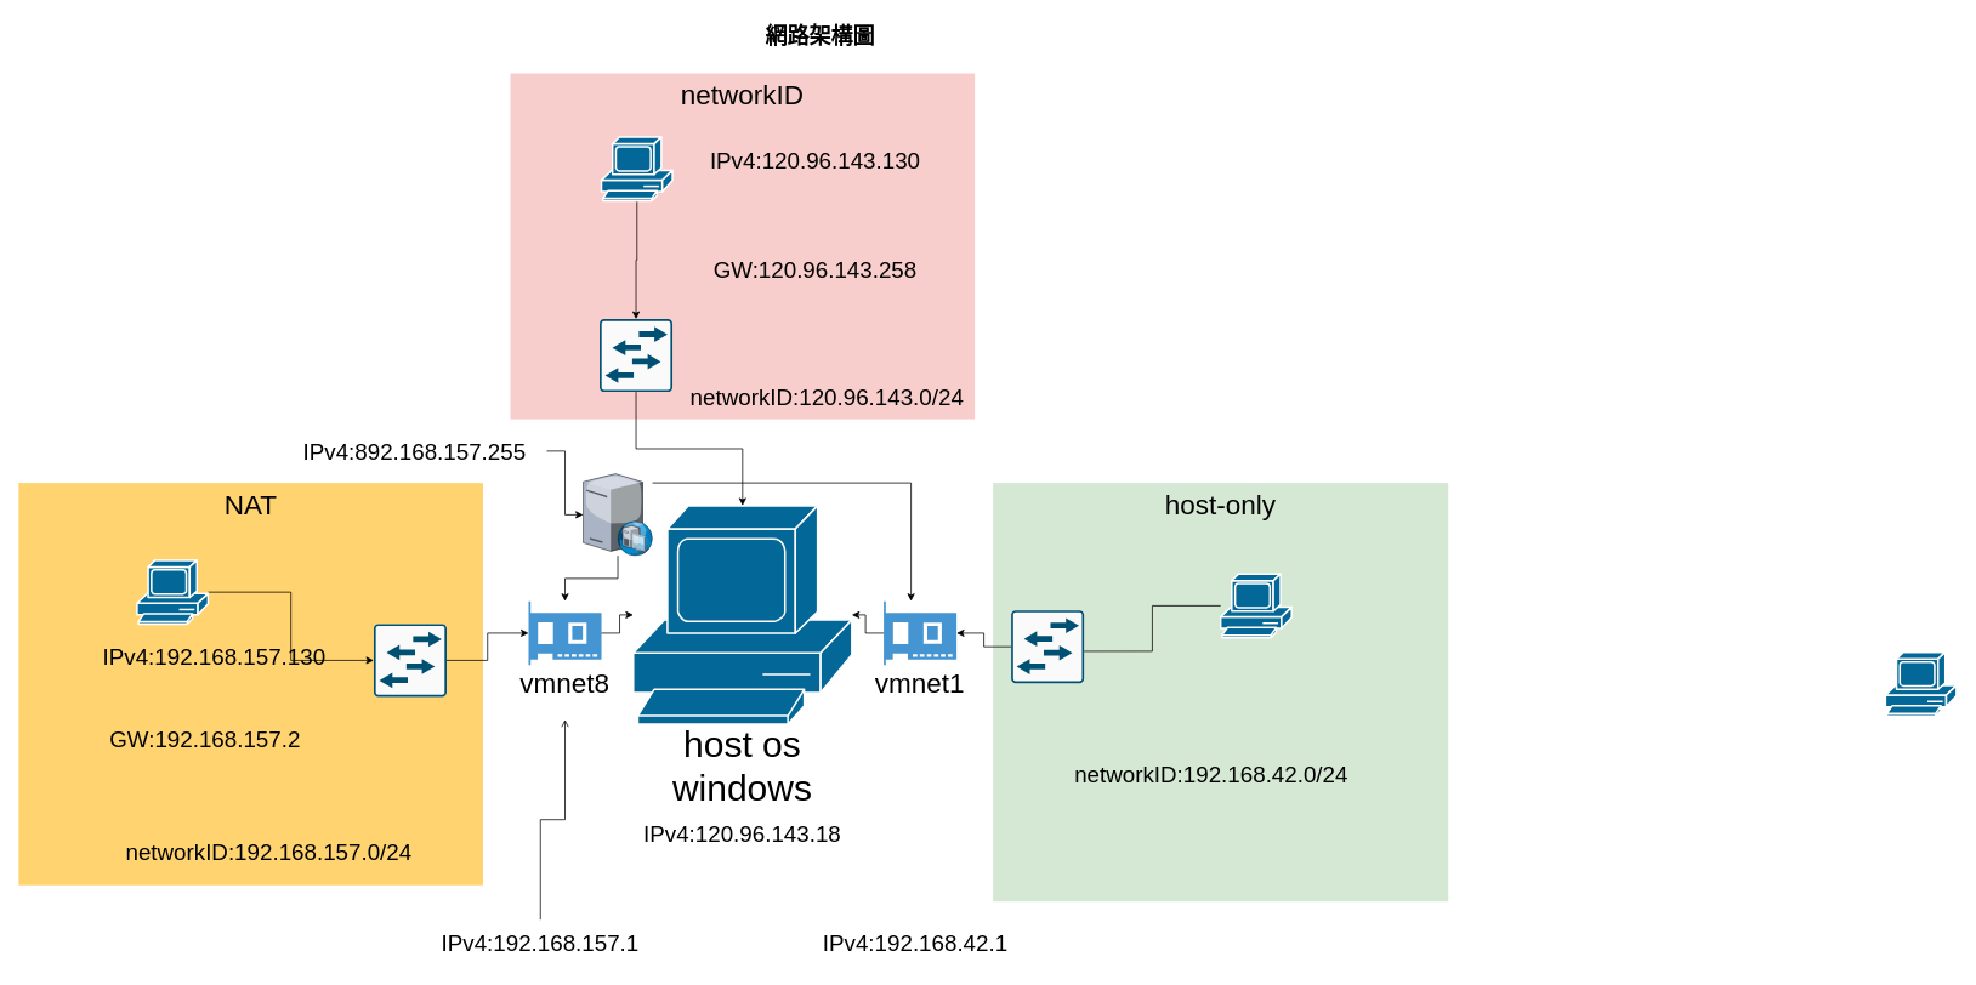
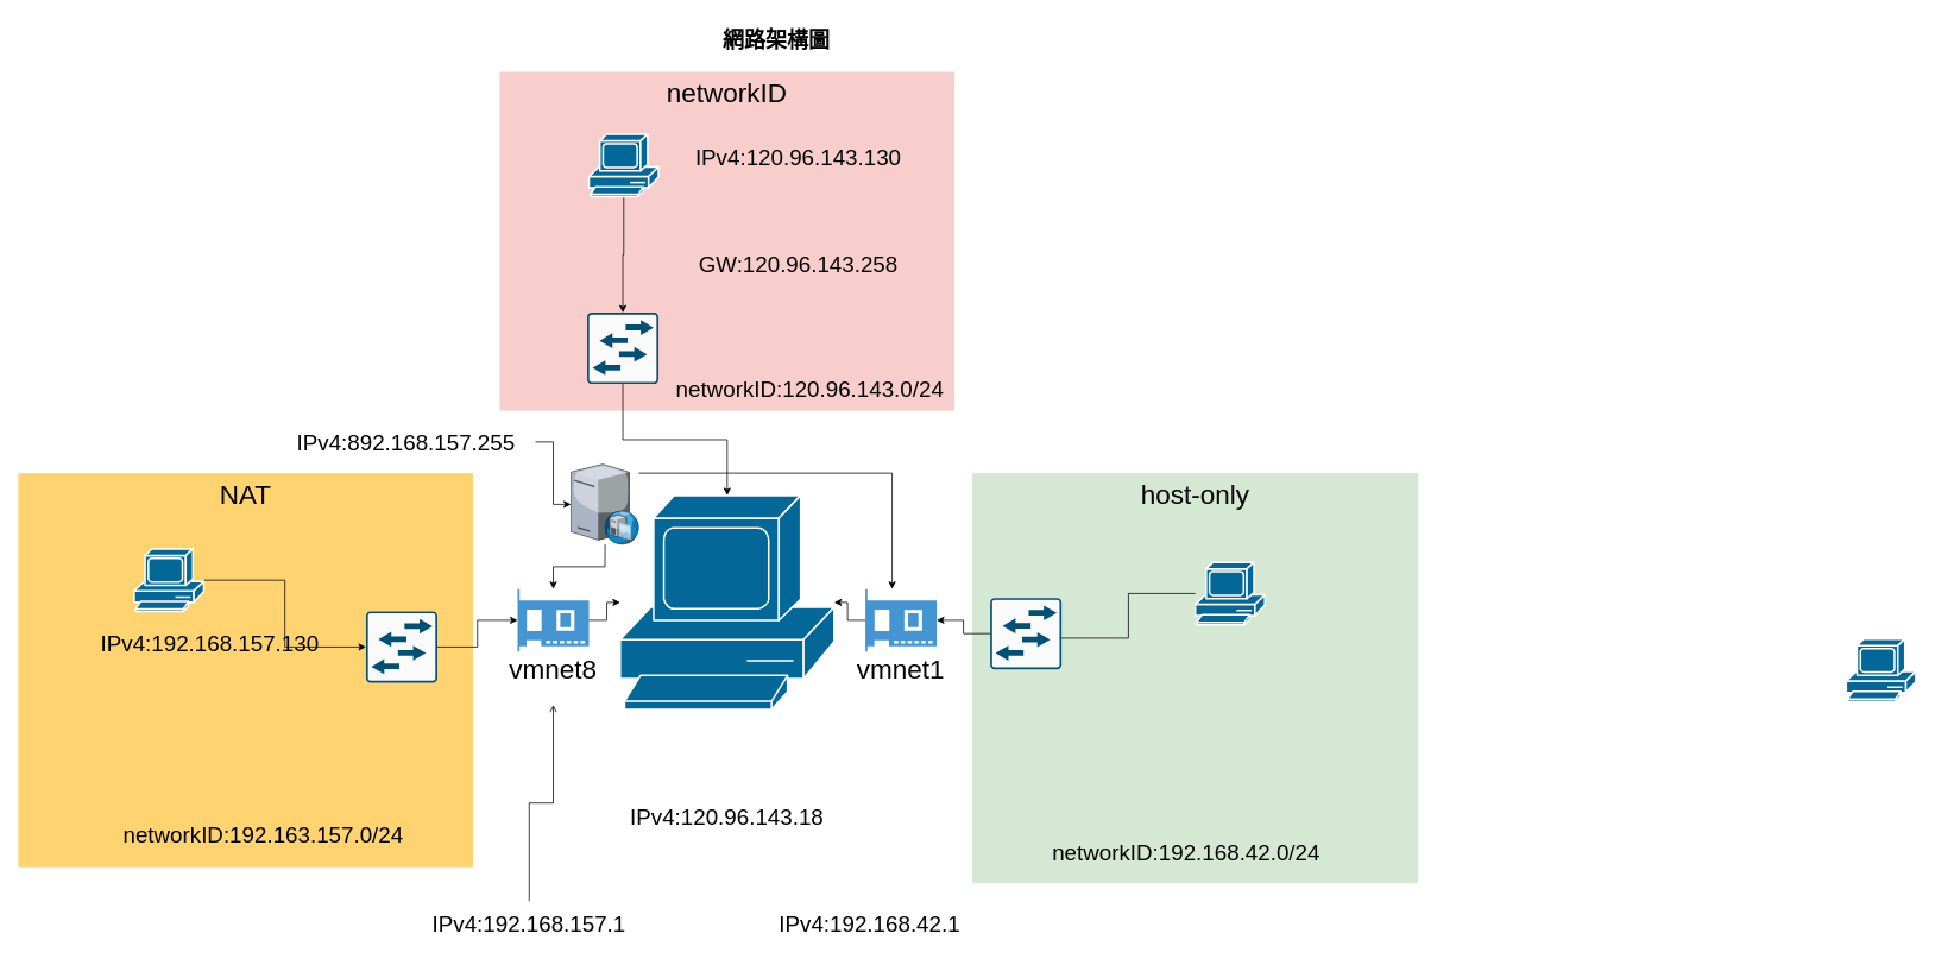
  <mxCell id="0" style=";html=1;" />
  <mxCell id="1" style=";html=1;" parent="0" />
  <mxCell id="2" value="&lt;span style=&quot;font-size: 30px&quot;&gt;networkID&lt;/span&gt;" style="whiteSpace=wrap;html=1;fillColor=#f8cecc;fontSize=14;strokeColor=none;verticalAlign=top;" parent="1" vertex="1"><mxGeometry x="560" y="80" width="510" height="380" as="geometry" /></mxCell>
  <mxCell id="3" value="&lt;font style=&quot;font-size: 30px&quot;&gt;host-only&lt;/font&gt;" style="whiteSpace=wrap;html=1;fillColor=#d5e8d4;fontSize=14;strokeColor=none;verticalAlign=top;" parent="1" vertex="1"><mxGeometry x="1090" y="530" width="500" height="460" as="geometry" /></mxCell>
  <mxCell id="4" value="&lt;font style=&quot;font-size: 30px&quot;&gt;NAT&lt;/font&gt;" style="whiteSpace=wrap;html=1;fillColor=#FFD470;gradientColor=none;fontSize=14;strokeColor=none;verticalAlign=top;" parent="1" vertex="1"><mxGeometry x="20" y="530" width="510" height="442" as="geometry" /></mxCell>
- <mxCell id="5" value="網路架構圖" style="text;strokeColor=none;fillColor=none;html=1;fontSize=24;fontStyle=1;verticalAlign=middle;align=center;" parent="1" vertex="1"><mxGeometry x="469" y="20" width="861" height="40" as="geometry" /></mxCell>
+ <mxCell id="5" value="網路架構圖" style="text;strokeColor=none;fillColor=none;html=1;fontSize=24;fontStyle=1;verticalAlign=middle;align=center;" parent="1" vertex="1"><mxGeometry x="439" y="25" width="861" height="40" as="geometry" /></mxCell>
  <mxCell id="6" value="" style="group" vertex="1" connectable="0" parent="1"><mxGeometry x="695" y="555" width="240" height="330" as="geometry" /></mxCell>
  <mxCell id="7" value="" style="shape=mxgraph.cisco.computers_and_peripherals.pc;html=1;pointerEvents=1;dashed=0;fillColor=#036897;strokeColor=#ffffff;strokeWidth=2;verticalLabelPosition=bottom;verticalAlign=top;align=center;outlineConnect=0;" vertex="1" parent="6"><mxGeometry width="240" height="240" as="geometry" /></mxCell>
- <mxCell id="8" value="&lt;span style=&quot;font-size: 40px&quot;&gt;host os&lt;br&gt;windows&lt;br&gt;&lt;/span&gt;" style="text;html=1;strokeColor=none;fillColor=none;align=center;verticalAlign=middle;whiteSpace=wrap;rounded=0;" vertex="1" parent="6"><mxGeometry x="10" y="240" width="220" height="90" as="geometry" /></mxCell>
  <mxCell id="9" style="edgeStyle=orthogonalEdgeStyle;rounded=0;orthogonalLoop=1;jettySize=auto;html=1;" edge="1" parent="1" source="10" target="23"><mxGeometry relative="1" as="geometry" /></mxCell>
  <mxCell id="10" value="" style="points=[[0.015,0.015,0],[0.985,0.015,0],[0.985,0.985,0],[0.015,0.985,0],[0.25,0,0],[0.5,0,0],[0.75,0,0],[1,0.25,0],[1,0.5,0],[1,0.75,0],[0.75,1,0],[0.5,1,0],[0.25,1,0],[0,0.75,0],[0,0.5,0],[0,0.25,0]];verticalLabelPosition=bottom;html=1;verticalAlign=top;aspect=fixed;align=center;pointerEvents=1;shape=mxgraph.cisco19.rect;prIcon=l2_switch;fillColor=#FAFAFA;strokeColor=#005073;" vertex="1" parent="1"><mxGeometry x="410" y="685" width="80" height="80" as="geometry" /></mxCell>
  <mxCell id="11" style="edgeStyle=orthogonalEdgeStyle;rounded=0;orthogonalLoop=1;jettySize=auto;html=1;entryX=0;entryY=0.5;entryDx=0;entryDy=0;entryPerimeter=0;" edge="1" parent="1" source="12" target="10"><mxGeometry relative="1" as="geometry" /></mxCell>
  <mxCell id="12" value="" style="shape=mxgraph.cisco.computers_and_peripherals.pc;html=1;pointerEvents=1;dashed=0;fillColor=#036897;strokeColor=#ffffff;strokeWidth=2;verticalLabelPosition=bottom;verticalAlign=top;align=center;outlineConnect=0;" vertex="1" parent="1"><mxGeometry x="150" y="615" width="78" height="70" as="geometry" /></mxCell>
  <mxCell id="13" style="edgeStyle=orthogonalEdgeStyle;rounded=0;orthogonalLoop=1;jettySize=auto;html=1;" edge="1" parent="1" source="14" target="21"><mxGeometry relative="1" as="geometry" /></mxCell>
  <mxCell id="14" value="" style="shape=mxgraph.cisco.computers_and_peripherals.pc;html=1;pointerEvents=1;dashed=0;fillColor=#036897;strokeColor=#ffffff;strokeWidth=2;verticalLabelPosition=bottom;verticalAlign=top;align=center;outlineConnect=0;" vertex="1" parent="1"><mxGeometry x="660" y="150" width="78" height="70" as="geometry" /></mxCell>
  <mxCell id="15" style="edgeStyle=orthogonalEdgeStyle;rounded=0;orthogonalLoop=1;jettySize=auto;html=1;entryX=0.6;entryY=0.563;entryDx=0;entryDy=0;entryPerimeter=0;" edge="1" parent="1" source="16" target="19"><mxGeometry relative="1" as="geometry" /></mxCell>
  <mxCell id="16" value="" style="shape=mxgraph.cisco.computers_and_peripherals.pc;html=1;pointerEvents=1;dashed=0;fillColor=#036897;strokeColor=#ffffff;strokeWidth=2;verticalLabelPosition=bottom;verticalAlign=top;align=center;outlineConnect=0;" vertex="1" parent="1"><mxGeometry x="1340" y="630" width="78" height="70" as="geometry" /></mxCell>
  <mxCell id="17" value="" style="shape=mxgraph.cisco.computers_and_peripherals.pc;html=1;pointerEvents=1;dashed=0;fillColor=#036897;strokeColor=#ffffff;strokeWidth=2;verticalLabelPosition=bottom;verticalAlign=top;align=center;outlineConnect=0;" vertex="1" parent="1"><mxGeometry x="2070" y="716" width="78" height="70" as="geometry" /></mxCell>
  <mxCell id="18" style="edgeStyle=orthogonalEdgeStyle;rounded=0;orthogonalLoop=1;jettySize=auto;html=1;" edge="1" parent="1" source="19" target="30"><mxGeometry relative="1" as="geometry" /></mxCell>
  <mxCell id="19" value="" style="points=[[0.015,0.015,0],[0.985,0.015,0],[0.985,0.985,0],[0.015,0.985,0],[0.25,0,0],[0.5,0,0],[0.75,0,0],[1,0.25,0],[1,0.5,0],[1,0.75,0],[0.75,1,0],[0.5,1,0],[0.25,1,0],[0,0.75,0],[0,0.5,0],[0,0.25,0]];verticalLabelPosition=bottom;html=1;verticalAlign=top;aspect=fixed;align=center;pointerEvents=1;shape=mxgraph.cisco19.rect;prIcon=l2_switch;fillColor=#FAFAFA;strokeColor=#005073;" vertex="1" parent="1"><mxGeometry x="1110" y="670" width="80" height="80" as="geometry" /></mxCell>
  <mxCell id="20" style="edgeStyle=orthogonalEdgeStyle;rounded=0;orthogonalLoop=1;jettySize=auto;html=1;" edge="1" parent="1" source="21" target="7"><mxGeometry relative="1" as="geometry" /></mxCell>
  <mxCell id="21" value="" style="points=[[0.015,0.015,0],[0.985,0.015,0],[0.985,0.985,0],[0.015,0.985,0],[0.25,0,0],[0.5,0,0],[0.75,0,0],[1,0.25,0],[1,0.5,0],[1,0.75,0],[0.75,1,0],[0.5,1,0],[0.25,1,0],[0,0.75,0],[0,0.5,0],[0,0.25,0]];verticalLabelPosition=bottom;html=1;verticalAlign=top;aspect=fixed;align=center;pointerEvents=1;shape=mxgraph.cisco19.rect;prIcon=l2_switch;fillColor=#FAFAFA;strokeColor=#005073;" vertex="1" parent="1"><mxGeometry x="658" y="350" width="80" height="80" as="geometry" /></mxCell>
  <mxCell id="22" value="" style="group" vertex="1" connectable="0" parent="1"><mxGeometry x="560" y="660" width="120" height="130" as="geometry" /></mxCell>
  <mxCell id="23" value="" style="pointerEvents=1;shadow=0;dashed=0;html=1;strokeColor=none;fillColor=#4495D1;labelPosition=center;verticalLabelPosition=bottom;verticalAlign=top;align=center;outlineConnect=0;shape=mxgraph.veeam.2d.network_card;" vertex="1" parent="22"><mxGeometry x="20" width="80" height="70" as="geometry" /></mxCell>
  <mxCell id="24" value="&lt;font style=&quot;font-size: 30px&quot;&gt;vmnet8&lt;br&gt;&lt;/font&gt;" style="text;html=1;strokeColor=none;fillColor=none;align=center;verticalAlign=middle;whiteSpace=wrap;rounded=0;" vertex="1" parent="22"><mxGeometry y="50" width="120" height="80" as="geometry" /></mxCell>
  <mxCell id="25" style="edgeStyle=orthogonalEdgeStyle;rounded=0;orthogonalLoop=1;jettySize=auto;html=1;" edge="1" parent="1" source="27" target="23"><mxGeometry relative="1" as="geometry" /></mxCell>
  <mxCell id="26" style="edgeStyle=orthogonalEdgeStyle;rounded=0;orthogonalLoop=1;jettySize=auto;html=1;" edge="1" parent="1" source="27" target="30"><mxGeometry relative="1" as="geometry"><Array as="points"><mxPoint x="1000" y="530" /></Array></mxGeometry></mxCell>
  <mxCell id="27" value="" style="verticalLabelPosition=bottom;aspect=fixed;html=1;verticalAlign=top;strokeColor=none;align=center;outlineConnect=0;shape=mxgraph.citrix.dhcp_server;" vertex="1" parent="1"><mxGeometry x="640" y="520" width="76" height="90" as="geometry" /></mxCell>
  <mxCell id="28" value="" style="group" vertex="1" connectable="0" parent="1"><mxGeometry x="950" y="660" width="120" height="130" as="geometry" /></mxCell>
  <mxCell id="29" value="&lt;font style=&quot;font-size: 30px&quot;&gt;vmnet1&lt;br&gt;&lt;/font&gt;" style="text;html=1;strokeColor=none;fillColor=none;align=center;verticalAlign=middle;whiteSpace=wrap;rounded=0;" vertex="1" parent="28"><mxGeometry y="50" width="120" height="80" as="geometry" /></mxCell>
  <mxCell id="30" value="" style="pointerEvents=1;shadow=0;dashed=0;html=1;strokeColor=none;fillColor=#4495D1;labelPosition=center;verticalLabelPosition=bottom;verticalAlign=top;align=center;outlineConnect=0;shape=mxgraph.veeam.2d.network_card;" vertex="1" parent="28"><mxGeometry x="20" width="80" height="70" as="geometry" /></mxCell>
- <mxCell id="31" value="&lt;font style=&quot;font-size: 25px&quot;&gt;networkID:192.168.42.0/24&lt;/font&gt;" style="text;html=1;strokeColor=none;fillColor=none;align=center;verticalAlign=middle;whiteSpace=wrap;rounded=0;" vertex="1" parent="1"><mxGeometry x="1160" y="825" width="340" height="50" as="geometry" /></mxCell>
- <mxCell id="32" value="&lt;font style=&quot;font-size: 25px&quot;&gt;networkID:192.168.157.0/24&lt;/font&gt;" style="text;html=1;strokeColor=none;fillColor=none;align=center;verticalAlign=middle;whiteSpace=wrap;rounded=0;" vertex="1" parent="1"><mxGeometry x="125" y="910" width="340" height="50" as="geometry" /></mxCell>
+ <mxCell id="31" value="&lt;font style=&quot;font-size: 25px&quot;&gt;networkID:192.168.42.0/24&lt;/font&gt;" style="text;html=1;strokeColor=none;fillColor=none;align=center;verticalAlign=middle;whiteSpace=wrap;rounded=0;" vertex="1" parent="1"><mxGeometry x="1160" y="930" width="340" height="50" as="geometry" /></mxCell>
+ <mxCell id="32" value="&lt;font style=&quot;font-size: 25px&quot;&gt;networkID:192.163.157.0/24&lt;/font&gt;" style="text;html=1;strokeColor=none;fillColor=none;align=center;verticalAlign=middle;whiteSpace=wrap;rounded=0;" vertex="1" parent="1"><mxGeometry x="125" y="910" width="340" height="50" as="geometry" /></mxCell>
  <mxCell id="33" value="&lt;font style=&quot;font-size: 25px&quot;&gt;IPv4:192.168.157.130&lt;/font&gt;" style="text;html=1;strokeColor=none;fillColor=none;align=center;verticalAlign=middle;whiteSpace=wrap;rounded=0;" vertex="1" parent="1"><mxGeometry x="90" y="695" width="290" height="50" as="geometry" /></mxCell>
  <mxCell id="34" value="&lt;font style=&quot;font-size: 25px&quot;&gt;IPv4:120.96.143.130&lt;br&gt;&lt;/font&gt;" style="text;html=1;strokeColor=none;fillColor=none;align=center;verticalAlign=middle;whiteSpace=wrap;rounded=0;" vertex="1" parent="1"><mxGeometry x="750" y="150" width="290" height="50" as="geometry" /></mxCell>
  <mxCell id="35" value="&lt;font style=&quot;font-size: 25px&quot;&gt;networkID:120.96.143.0/24&lt;/font&gt;" style="text;html=1;strokeColor=none;fillColor=none;align=center;verticalAlign=middle;whiteSpace=wrap;rounded=0;" vertex="1" parent="1"><mxGeometry x="738" y="410" width="340" height="50" as="geometry" /></mxCell>
  <mxCell id="36" value="&lt;font style=&quot;font-size: 25px&quot;&gt;IPv4:120.96.143.18&lt;br&gt;&lt;/font&gt;" style="text;html=1;strokeColor=none;fillColor=none;align=center;verticalAlign=middle;whiteSpace=wrap;rounded=0;" vertex="1" parent="1"><mxGeometry x="670" y="890" width="290" height="50" as="geometry" /></mxCell>
  <mxCell id="37" style="edgeStyle=orthogonalEdgeStyle;rounded=0;orthogonalLoop=1;jettySize=auto;html=1;entryX=0.5;entryY=1;entryDx=0;entryDy=0;endArrow=open;" edge="1" parent="1" source="38" target="24"><mxGeometry relative="1" as="geometry" /></mxCell>
  <mxCell id="38" value="&lt;font style=&quot;font-size: 25px&quot;&gt;IPv4:192.168.157.1&lt;br&gt;&lt;/font&gt;" style="text;html=1;strokeColor=none;fillColor=none;align=center;verticalAlign=middle;whiteSpace=wrap;rounded=0;" vertex="1" parent="1"><mxGeometry x="448" y="1010" width="290" height="50" as="geometry" /></mxCell>
- <mxCell id="39" value="&lt;font style=&quot;font-size: 25px&quot;&gt;IPv4:192.168.42.1&lt;/font&gt;" style="text;html=1;strokeColor=none;fillColor=none;align=center;verticalAlign=middle;whiteSpace=wrap;rounded=0;" vertex="1" parent="1"><mxGeometry x="860" y="1010" width="290" height="50" as="geometry" /></mxCell>
- <mxCell id="40" value="&lt;font style=&quot;font-size: 25px&quot;&gt;GW:192.168.157.2&lt;/font&gt;" style="text;html=1;strokeColor=none;fillColor=none;align=center;verticalAlign=middle;whiteSpace=wrap;rounded=0;" vertex="1" parent="1"><mxGeometry x="90" y="786" width="270" height="50" as="geometry" /></mxCell>
+ <mxCell id="39" value="&lt;font style=&quot;font-size: 25px&quot;&gt;IPv4:192.168.42.1&lt;/font&gt;" style="text;html=1;strokeColor=none;fillColor=none;align=center;verticalAlign=middle;whiteSpace=wrap;rounded=0;" vertex="1" parent="1"><mxGeometry x="830" y="1010" width="290" height="50" as="geometry" /></mxCell>
  <mxCell id="41" value="&lt;font style=&quot;font-size: 25px&quot;&gt;GW:120.96.143.258&lt;/font&gt;" style="text;html=1;strokeColor=none;fillColor=none;align=center;verticalAlign=middle;whiteSpace=wrap;rounded=0;" vertex="1" parent="1"><mxGeometry x="760" y="270" width="270" height="50" as="geometry" /></mxCell>
  <mxCell id="42" style="edgeStyle=orthogonalEdgeStyle;rounded=0;orthogonalLoop=1;jettySize=auto;html=1;" edge="1" parent="1" source="23" target="7"><mxGeometry relative="1" as="geometry" /></mxCell>
  <mxCell id="43" style="edgeStyle=orthogonalEdgeStyle;rounded=0;orthogonalLoop=1;jettySize=auto;html=1;" edge="1" parent="1" source="30" target="7"><mxGeometry relative="1" as="geometry" /></mxCell>
  <mxCell id="44" style="edgeStyle=orthogonalEdgeStyle;rounded=0;orthogonalLoop=1;jettySize=auto;html=1;" edge="1" parent="1" source="45" target="27"><mxGeometry relative="1" as="geometry" /></mxCell>
  <mxCell id="45" value="&lt;font style=&quot;font-size: 25px&quot;&gt;IPv4:892.168.157.255&lt;br&gt;&lt;/font&gt;" style="text;html=1;strokeColor=none;fillColor=none;align=center;verticalAlign=middle;whiteSpace=wrap;rounded=0;" vertex="1" parent="1"><mxGeometry x="310" y="470" width="290" height="50" as="geometry" /></mxCell>
